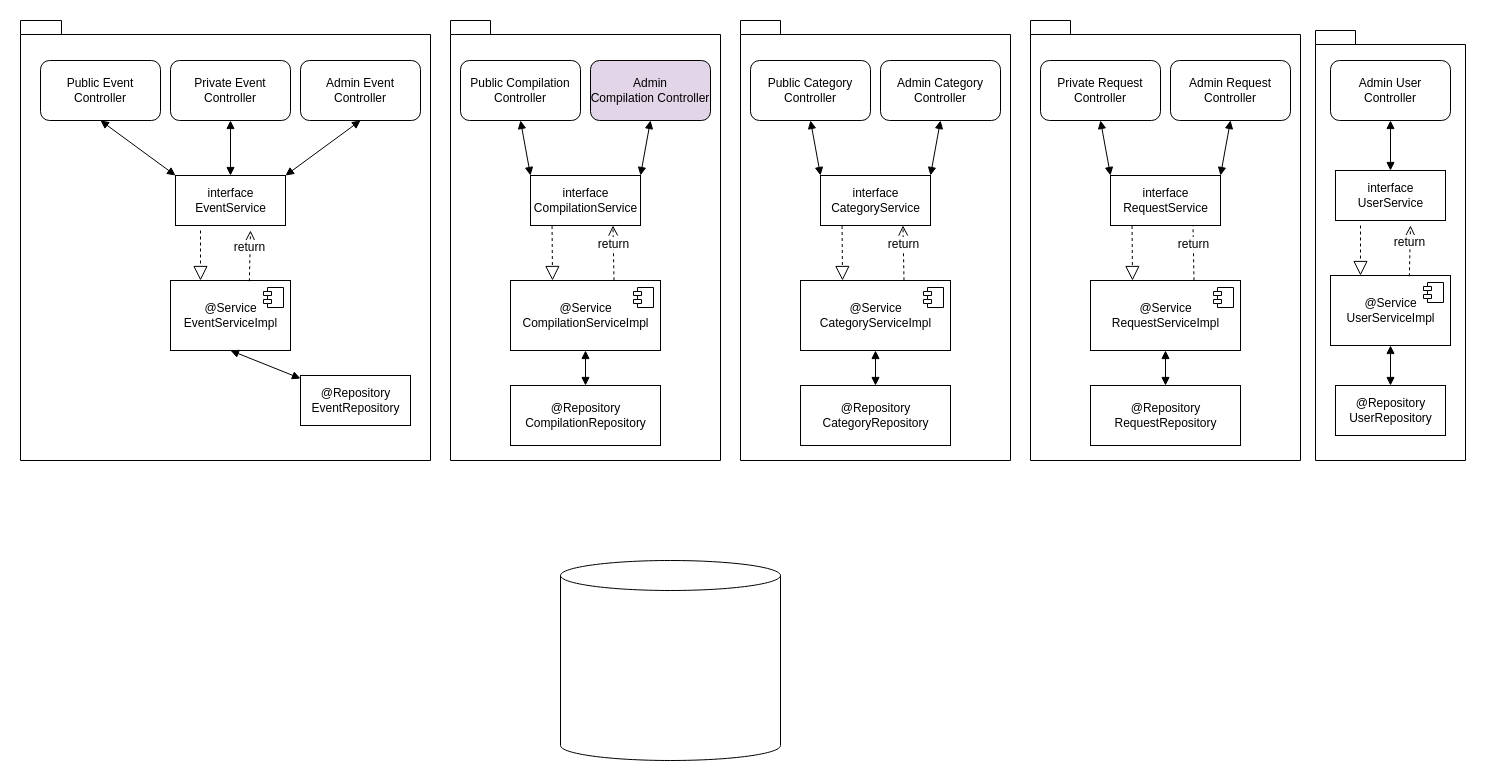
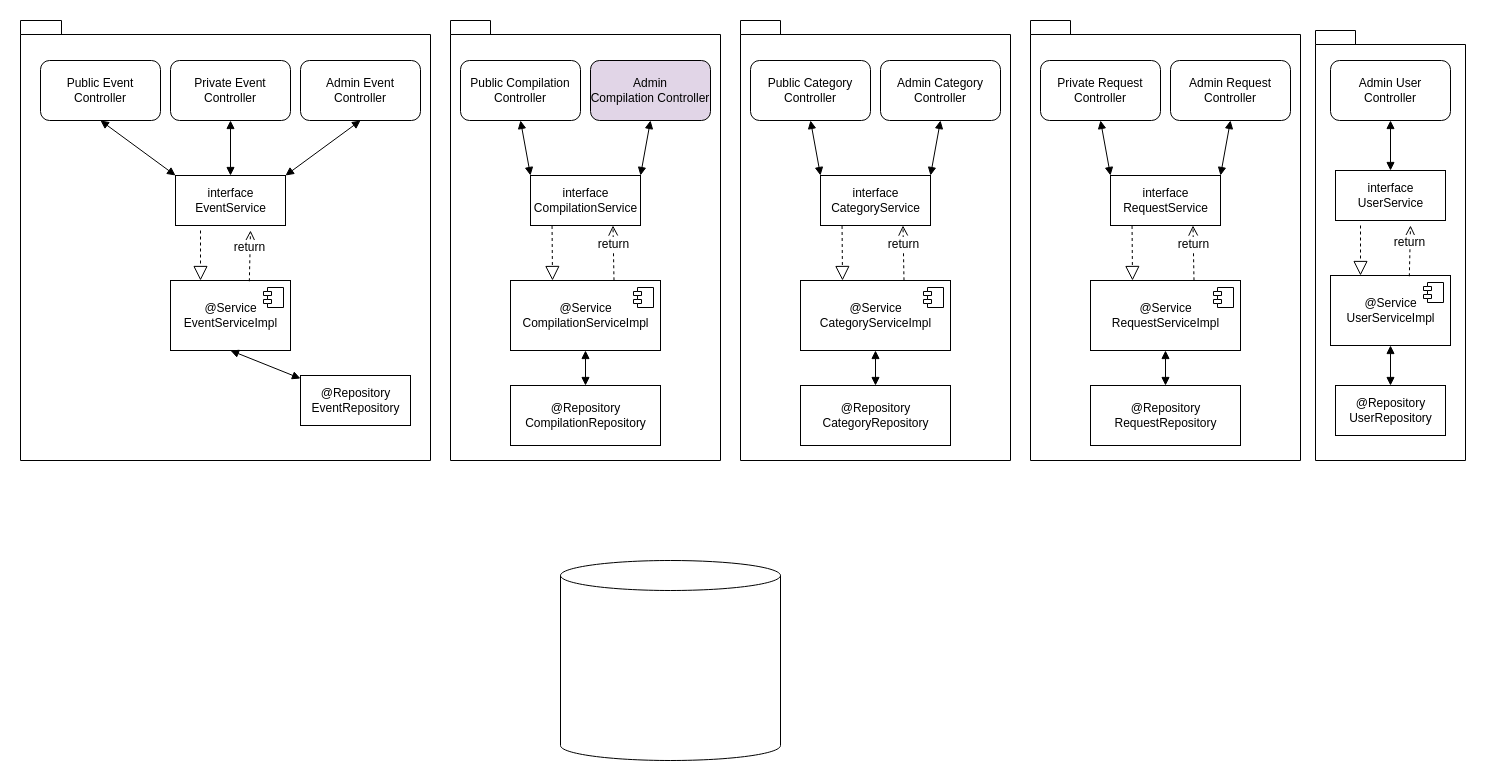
  <mxCell id="0" />
  <mxCell id="1" parent="0" />
  <mxCell id="2" value="" style="shape=folder;fontStyle=1;spacingTop=10;tabWidth=40;tabHeight=14;tabPosition=left;html=1;" vertex="1" parent="1"><mxGeometry x="20" y="20" width="410" height="440" as="geometry" /></mxCell>
  <mxCell id="3" value="&lt;h2&gt;&lt;br&gt;&lt;/h2&gt;" style="shape=folder;fontStyle=1;spacingTop=10;tabWidth=40;tabHeight=14;tabPosition=left;html=1;" vertex="1" parent="1"><mxGeometry x="1315" y="30" width="150" height="430" as="geometry" /></mxCell>
  <mxCell id="4" value="&lt;h2&gt;&lt;br&gt;&lt;/h2&gt;" style="shape=folder;fontStyle=1;spacingTop=10;tabWidth=40;tabHeight=14;tabPosition=left;html=1;" vertex="1" parent="1"><mxGeometry x="1030" y="20" width="270" height="440" as="geometry" /></mxCell>
  <mxCell id="5" value="&lt;h2&gt;&lt;br&gt;&lt;/h2&gt;" style="shape=folder;fontStyle=1;spacingTop=10;tabWidth=40;tabHeight=14;tabPosition=left;html=1;" vertex="1" parent="1"><mxGeometry x="740" y="20" width="270" height="440" as="geometry" /></mxCell>
  <mxCell id="6" value="&lt;h2&gt;&lt;br&gt;&lt;/h2&gt;" style="shape=folder;fontStyle=1;spacingTop=10;tabWidth=40;tabHeight=14;tabPosition=left;html=1;" vertex="1" parent="1"><mxGeometry x="450" y="20" width="270" height="440" as="geometry" /></mxCell>
  <mxCell id="7" value="Public Category Controller" style="rounded=1;whiteSpace=wrap;html=1;" vertex="1" parent="1"><mxGeometry x="750" y="60" width="120" height="60" as="geometry" /></mxCell>
  <mxCell id="8" value="Public Event Controller" style="rounded=1;whiteSpace=wrap;html=1;" vertex="1" parent="1"><mxGeometry x="40" y="60" width="120" height="60" as="geometry" /></mxCell>
  <mxCell id="9" value="Admin User Controller" style="rounded=1;whiteSpace=wrap;html=1;" vertex="1" parent="1"><mxGeometry x="1330" y="60" width="120" height="60" as="geometry" /></mxCell>
  <mxCell id="10" value="Admin Category Controller" style="rounded=1;whiteSpace=wrap;html=1;" vertex="1" parent="1"><mxGeometry x="880" y="60" width="120" height="60" as="geometry" /></mxCell>
  <mxCell id="11" value="Public Compilation Controller" style="rounded=1;whiteSpace=wrap;html=1;" vertex="1" parent="1"><mxGeometry x="460" y="60" width="120" height="60" as="geometry" /></mxCell>
  <mxCell id="12" value="Admin Event Controller" style="rounded=1;whiteSpace=wrap;html=1;" vertex="1" parent="1"><mxGeometry x="300" y="60" width="120" height="60" as="geometry" /></mxCell>
  <mxCell id="13" value="Admin Compilation&amp;nbsp;Controller" style="rounded=1;whiteSpace=wrap;html=1;fillColor=#e1d5e7;" vertex="1" parent="1"><mxGeometry x="590" y="60" width="120" height="60" as="geometry" /></mxCell>
  <mxCell id="14" value="Private Request Controller" style="rounded=1;whiteSpace=wrap;html=1;" vertex="1" parent="1"><mxGeometry x="1040" y="60" width="120" height="60" as="geometry" /></mxCell>
  <mxCell id="15" value="Private Event Controller" style="rounded=1;whiteSpace=wrap;html=1;" vertex="1" parent="1"><mxGeometry x="170" y="60" width="120" height="60" as="geometry" /></mxCell>
  <mxCell id="16" value="Admin Request Controller" style="rounded=1;whiteSpace=wrap;html=1;" vertex="1" parent="1"><mxGeometry x="1170" y="60" width="120" height="60" as="geometry" /></mxCell>
  <mxCell id="17" value="@Service&lt;span style=&quot;&quot;&gt;&lt;br&gt;EventServiceImpl&lt;br&gt;&lt;/span&gt;" style="html=1;dropTarget=0;strokeColor=default;fontFamily=Helvetica;fontSize=12;fontColor=default;fillColor=default;" vertex="1" parent="1"><mxGeometry x="170" y="280" width="120" height="70" as="geometry" /></mxCell>
  <mxCell id="18" value="" style="shape=module;jettyWidth=8;jettyHeight=4;strokeColor=default;fontFamily=Helvetica;fontSize=12;fontColor=default;fillColor=default;html=1;" vertex="1" parent="17"><mxGeometry x="1" width="20" height="20" relative="1" as="geometry"><mxPoint x="-27" y="7" as="offset" /></mxGeometry></mxCell>
  <mxCell id="19" value="interface&lt;br&gt;EventService" style="html=1;strokeColor=default;fontFamily=Helvetica;fontSize=12;fontColor=default;fillColor=default;" vertex="1" parent="1"><mxGeometry x="175" y="175" width="110" height="50" as="geometry" /></mxCell>
  <mxCell id="20" value="" style="shape=cylinder3;whiteSpace=wrap;html=1;boundedLbl=1;backgroundOutline=1;size=15;strokeColor=default;fontFamily=Helvetica;fontSize=12;fontColor=default;fillColor=default;" vertex="1" parent="1"><mxGeometry x="560" y="560" width="220" height="200" as="geometry" /></mxCell>
  <mxCell id="21" value="@Repository&lt;br&gt;EventRepository" style="html=1;strokeColor=default;fontFamily=Helvetica;fontSize=12;fontColor=default;fillColor=default;" vertex="1" parent="1"><mxGeometry x="300" y="375" width="110" height="50" as="geometry" /></mxCell>
  <mxCell id="22" value="" style="endArrow=block;dashed=1;endFill=0;endSize=12;html=1;rounded=0;fontFamily=Helvetica;fontSize=12;fontColor=default;entryX=0.25;entryY=0;entryDx=0;entryDy=0;" edge="1" parent="1" target="17"><mxGeometry width="160" relative="1" as="geometry"><mxPoint x="200" y="230" as="sourcePoint" /><mxPoint x="380" y="220" as="targetPoint" /></mxGeometry></mxCell>
  <mxCell id="23" value="" style="endArrow=block;startArrow=block;endFill=1;startFill=1;html=1;rounded=0;fontFamily=Helvetica;fontSize=12;fontColor=default;exitX=0.5;exitY=1;exitDx=0;exitDy=0;" edge="1" parent="1" source="15" target="19"><mxGeometry width="160" relative="1" as="geometry"><mxPoint x="220" y="120" as="sourcePoint" /><mxPoint x="380" y="120" as="targetPoint" /></mxGeometry></mxCell>
  <mxCell id="24" value="" style="endArrow=block;startArrow=block;endFill=1;startFill=1;html=1;rounded=0;fontFamily=Helvetica;fontSize=12;fontColor=default;exitX=0.5;exitY=1;exitDx=0;exitDy=0;entryX=1;entryY=0;entryDx=0;entryDy=0;" edge="1" parent="1" source="12" target="19"><mxGeometry width="160" relative="1" as="geometry"><mxPoint x="240" y="130" as="sourcePoint" /><mxPoint x="240" y="185" as="targetPoint" /></mxGeometry></mxCell>
  <mxCell id="25" value="" style="endArrow=block;startArrow=block;endFill=1;startFill=1;html=1;rounded=0;fontFamily=Helvetica;fontSize=12;fontColor=default;exitX=0.5;exitY=1;exitDx=0;exitDy=0;entryX=0;entryY=0;entryDx=0;entryDy=0;" edge="1" parent="1" source="8" target="19"><mxGeometry width="160" relative="1" as="geometry"><mxPoint x="240" y="130" as="sourcePoint" /><mxPoint x="240" y="185" as="targetPoint" /></mxGeometry></mxCell>
  <mxCell id="26" value="return" style="html=1;verticalAlign=bottom;endArrow=open;dashed=1;endSize=8;rounded=0;fontFamily=Helvetica;fontSize=12;fontColor=default;exitX=0.657;exitY=0.011;exitDx=0;exitDy=0;exitPerimeter=0;" edge="1" parent="1" source="17"><mxGeometry relative="1" as="geometry"><mxPoint x="400" y="250" as="sourcePoint" /><mxPoint x="250" y="230" as="targetPoint" /></mxGeometry></mxCell>
  <mxCell id="27" value="@Service&lt;span style=&quot;&quot;&gt;&lt;br&gt;&lt;/span&gt;&lt;span style=&quot;&quot;&gt;Compilation&lt;/span&gt;&lt;span style=&quot;&quot;&gt;ServiceImpl&lt;br&gt;&lt;/span&gt;" style="html=1;dropTarget=0;strokeColor=default;fontFamily=Helvetica;fontSize=12;fontColor=default;fillColor=default;" vertex="1" parent="1"><mxGeometry x="510" y="280" width="150" height="70" as="geometry" /></mxCell>
  <mxCell id="28" value="" style="shape=module;jettyWidth=8;jettyHeight=4;strokeColor=default;fontFamily=Helvetica;fontSize=12;fontColor=default;fillColor=default;html=1;" vertex="1" parent="27"><mxGeometry x="1" width="20" height="20" relative="1" as="geometry"><mxPoint x="-27" y="7" as="offset" /></mxGeometry></mxCell>
  <mxCell id="29" value="interface&lt;br&gt;&lt;span style=&quot;&quot;&gt;Compilation&lt;/span&gt;Service" style="html=1;strokeColor=default;fontFamily=Helvetica;fontSize=12;fontColor=default;fillColor=default;" vertex="1" parent="1"><mxGeometry x="530" y="175" width="110" height="50" as="geometry" /></mxCell>
  <mxCell id="30" value="@Repository&lt;br&gt;&lt;span style=&quot;&quot;&gt;Compilation&lt;/span&gt;Repository" style="html=1;strokeColor=default;fontFamily=Helvetica;fontSize=12;fontColor=default;fillColor=default;" vertex="1" parent="1"><mxGeometry x="510" y="385" width="150" height="60" as="geometry" /></mxCell>
  <mxCell id="31" value="" style="endArrow=block;dashed=1;endFill=0;endSize=12;html=1;rounded=0;fontFamily=Helvetica;fontSize=12;fontColor=default;exitX=0.196;exitY=1.01;exitDx=0;exitDy=0;exitPerimeter=0;" edge="1" parent="1" source="29"><mxGeometry width="160" relative="1" as="geometry"><mxPoint x="555" y="230" as="sourcePoint" /><mxPoint x="552" y="280" as="targetPoint" /></mxGeometry></mxCell>
  <mxCell id="32" value="" style="endArrow=block;startArrow=block;endFill=1;startFill=1;html=1;rounded=0;fontFamily=Helvetica;fontSize=12;fontColor=default;exitX=0.5;exitY=1;exitDx=0;exitDy=0;entryX=1;entryY=0;entryDx=0;entryDy=0;" edge="1" parent="1" target="29" source="13"><mxGeometry width="160" relative="1" as="geometry"><mxPoint x="590" y="120" as="sourcePoint" /><mxPoint x="740" y="120" as="targetPoint" /></mxGeometry></mxCell>
  <mxCell id="33" value="" style="endArrow=block;startArrow=block;endFill=1;startFill=1;html=1;rounded=0;fontFamily=Helvetica;fontSize=12;fontColor=default;exitX=0.5;exitY=1;exitDx=0;exitDy=0;entryX=0;entryY=0;entryDx=0;entryDy=0;" edge="1" parent="1" target="29" source="11"><mxGeometry width="160" relative="1" as="geometry"><mxPoint x="460" y="120" as="sourcePoint" /><mxPoint x="600" y="185" as="targetPoint" /></mxGeometry></mxCell>
  <mxCell id="34" value="return" style="html=1;verticalAlign=bottom;endArrow=open;dashed=1;endSize=8;rounded=0;fontFamily=Helvetica;fontSize=12;fontColor=default;exitX=0.69;exitY=-0.003;exitDx=0;exitDy=0;exitPerimeter=0;entryX=0.75;entryY=1;entryDx=0;entryDy=0;" edge="1" parent="1" source="27" target="29"><mxGeometry relative="1" as="geometry"><mxPoint x="755" y="250" as="sourcePoint" /><mxPoint x="605" y="230" as="targetPoint" /></mxGeometry></mxCell>
  <mxCell id="35" value="" style="endArrow=block;startArrow=block;endFill=1;startFill=1;html=1;rounded=0;fontFamily=Helvetica;fontSize=12;fontColor=default;entryX=0.5;entryY=1;entryDx=0;entryDy=0;exitX=0.5;exitY=0;exitDx=0;exitDy=0;" edge="1" parent="1" source="30" target="27"><mxGeometry width="160" relative="1" as="geometry"><mxPoint x="485" y="370" as="sourcePoint" /><mxPoint x="645" y="370" as="targetPoint" /></mxGeometry></mxCell>
  <mxCell id="36" value="" style="endArrow=block;startArrow=block;endFill=1;startFill=1;html=1;rounded=0;fontFamily=Helvetica;fontSize=12;fontColor=default;exitX=0.5;exitY=1;exitDx=0;exitDy=0;" edge="1" parent="1" source="17" target="21"><mxGeometry width="160" relative="1" as="geometry"><mxPoint x="595" y="400" as="sourcePoint" /><mxPoint x="595" y="360" as="targetPoint" /></mxGeometry></mxCell>
  <mxCell id="37" value="@Service&lt;span style=&quot;&quot;&gt;&lt;br&gt;&lt;/span&gt;&lt;span style=&quot;&quot;&gt;Category&lt;/span&gt;&lt;span style=&quot;&quot;&gt;ServiceImpl&lt;br&gt;&lt;/span&gt;" style="html=1;dropTarget=0;strokeColor=default;fontFamily=Helvetica;fontSize=12;fontColor=default;fillColor=default;" vertex="1" parent="1"><mxGeometry x="800" y="280" width="150" height="70" as="geometry" /></mxCell>
  <mxCell id="38" value="" style="shape=module;jettyWidth=8;jettyHeight=4;strokeColor=default;fontFamily=Helvetica;fontSize=12;fontColor=default;fillColor=default;html=1;" vertex="1" parent="37"><mxGeometry x="1" width="20" height="20" relative="1" as="geometry"><mxPoint x="-27" y="7" as="offset" /></mxGeometry></mxCell>
  <mxCell id="39" value="interface&lt;br&gt;&lt;span style=&quot;&quot;&gt;Category&lt;/span&gt;Service" style="html=1;strokeColor=default;fontFamily=Helvetica;fontSize=12;fontColor=default;fillColor=default;" vertex="1" parent="1"><mxGeometry x="820" y="175" width="110" height="50" as="geometry" /></mxCell>
  <mxCell id="40" value="@Repository&lt;br&gt;&lt;span style=&quot;&quot;&gt;Category&lt;/span&gt;Repository" style="html=1;strokeColor=default;fontFamily=Helvetica;fontSize=12;fontColor=default;fillColor=default;" vertex="1" parent="1"><mxGeometry x="800" y="385" width="150" height="60" as="geometry" /></mxCell>
  <mxCell id="41" value="" style="endArrow=block;dashed=1;endFill=0;endSize=12;html=1;rounded=0;fontFamily=Helvetica;fontSize=12;fontColor=default;exitX=0.196;exitY=1.01;exitDx=0;exitDy=0;exitPerimeter=0;" edge="1" parent="1" source="39"><mxGeometry width="160" relative="1" as="geometry"><mxPoint x="845" y="230" as="sourcePoint" /><mxPoint x="842" y="280" as="targetPoint" /></mxGeometry></mxCell>
  <mxCell id="42" value="" style="endArrow=block;startArrow=block;endFill=1;startFill=1;html=1;rounded=0;fontFamily=Helvetica;fontSize=12;fontColor=default;exitX=0.5;exitY=1;exitDx=0;exitDy=0;entryX=1;entryY=0;entryDx=0;entryDy=0;" edge="1" parent="1" target="39"><mxGeometry width="160" relative="1" as="geometry"><mxPoint x="940" y="120" as="sourcePoint" /><mxPoint x="1030" y="120" as="targetPoint" /></mxGeometry></mxCell>
  <mxCell id="43" value="" style="endArrow=block;startArrow=block;endFill=1;startFill=1;html=1;rounded=0;fontFamily=Helvetica;fontSize=12;fontColor=default;exitX=0.5;exitY=1;exitDx=0;exitDy=0;entryX=0;entryY=0;entryDx=0;entryDy=0;" edge="1" parent="1" target="39"><mxGeometry width="160" relative="1" as="geometry"><mxPoint x="810" y="120" as="sourcePoint" /><mxPoint x="890" y="185" as="targetPoint" /></mxGeometry></mxCell>
  <mxCell id="44" value="return" style="html=1;verticalAlign=bottom;endArrow=open;dashed=1;endSize=8;rounded=0;fontFamily=Helvetica;fontSize=12;fontColor=default;exitX=0.69;exitY=-0.003;exitDx=0;exitDy=0;exitPerimeter=0;entryX=0.75;entryY=1;entryDx=0;entryDy=0;" edge="1" parent="1" source="37" target="39"><mxGeometry relative="1" as="geometry"><mxPoint x="1045" y="250" as="sourcePoint" /><mxPoint x="895" y="230" as="targetPoint" /></mxGeometry></mxCell>
  <mxCell id="45" value="" style="endArrow=block;startArrow=block;endFill=1;startFill=1;html=1;rounded=0;fontFamily=Helvetica;fontSize=12;fontColor=default;entryX=0.5;entryY=1;entryDx=0;entryDy=0;exitX=0.5;exitY=0;exitDx=0;exitDy=0;" edge="1" parent="1" source="40" target="37"><mxGeometry width="160" relative="1" as="geometry"><mxPoint x="775" y="370" as="sourcePoint" /><mxPoint x="935" y="370" as="targetPoint" /></mxGeometry></mxCell>
  <mxCell id="46" value="@Service&lt;span style=&quot;&quot;&gt;&lt;br&gt;&lt;/span&gt;&lt;span style=&quot;&quot;&gt;Request&lt;/span&gt;&lt;span style=&quot;&quot;&gt;ServiceImpl&lt;br&gt;&lt;/span&gt;" style="html=1;dropTarget=0;strokeColor=default;fontFamily=Helvetica;fontSize=12;fontColor=default;fillColor=default;" vertex="1" parent="1"><mxGeometry x="1090" y="280" width="150" height="70" as="geometry" /></mxCell>
  <mxCell id="47" value="" style="shape=module;jettyWidth=8;jettyHeight=4;strokeColor=default;fontFamily=Helvetica;fontSize=12;fontColor=default;fillColor=default;html=1;" vertex="1" parent="46"><mxGeometry x="1" width="20" height="20" relative="1" as="geometry"><mxPoint x="-27" y="7" as="offset" /></mxGeometry></mxCell>
  <mxCell id="48" value="interface&lt;br&gt;&lt;span style=&quot;&quot;&gt;Request&lt;/span&gt;Service" style="html=1;strokeColor=default;fontFamily=Helvetica;fontSize=12;fontColor=default;fillColor=default;" vertex="1" parent="1"><mxGeometry x="1110" y="175" width="110" height="50" as="geometry" /></mxCell>
  <mxCell id="49" value="@Repository&lt;br&gt;&lt;span style=&quot;&quot;&gt;Request&lt;/span&gt;Repository" style="html=1;strokeColor=default;fontFamily=Helvetica;fontSize=12;fontColor=default;fillColor=default;" vertex="1" parent="1"><mxGeometry x="1090" y="385" width="150" height="60" as="geometry" /></mxCell>
  <mxCell id="50" value="" style="endArrow=block;dashed=1;endFill=0;endSize=12;html=1;rounded=0;fontFamily=Helvetica;fontSize=12;fontColor=default;exitX=0.196;exitY=1.01;exitDx=0;exitDy=0;exitPerimeter=0;" edge="1" parent="1" source="48"><mxGeometry width="160" relative="1" as="geometry"><mxPoint x="1135" y="230" as="sourcePoint" /><mxPoint x="1132" y="280" as="targetPoint" /></mxGeometry></mxCell>
  <mxCell id="51" value="" style="endArrow=block;startArrow=block;endFill=1;startFill=1;html=1;rounded=0;fontFamily=Helvetica;fontSize=12;fontColor=default;exitX=0.5;exitY=1;exitDx=0;exitDy=0;entryX=1;entryY=0;entryDx=0;entryDy=0;" edge="1" parent="1" target="48"><mxGeometry width="160" relative="1" as="geometry"><mxPoint x="1230" y="120" as="sourcePoint" /><mxPoint x="1320" y="120" as="targetPoint" /></mxGeometry></mxCell>
  <mxCell id="52" value="" style="endArrow=block;startArrow=block;endFill=1;startFill=1;html=1;rounded=0;fontFamily=Helvetica;fontSize=12;fontColor=default;exitX=0.5;exitY=1;exitDx=0;exitDy=0;entryX=0;entryY=0;entryDx=0;entryDy=0;" edge="1" parent="1" target="48"><mxGeometry width="160" relative="1" as="geometry"><mxPoint x="1100" y="120" as="sourcePoint" /><mxPoint x="1180" y="185" as="targetPoint" /></mxGeometry></mxCell>
- <mxCell id="53" value="return" style="html=1;verticalAlign=bottom;endArrow=none;dashed=1;endSize=8;rounded=0;fontFamily=Helvetica;fontSize=12;fontColor=default;exitX=0.69;exitY=-0.003;exitDx=0;exitDy=0;exitPerimeter=0;entryX=0.75;entryY=1;entryDx=0;entryDy=0;" edge="1" parent="1" source="46" target="48"><mxGeometry relative="1" as="geometry"><mxPoint x="1335" y="250" as="sourcePoint" /><mxPoint x="1185" y="230" as="targetPoint" /></mxGeometry></mxCell>
+ <mxCell id="53" value="return" style="html=1;verticalAlign=bottom;endArrow=open;dashed=1;endSize=8;rounded=0;fontFamily=Helvetica;fontSize=12;fontColor=default;exitX=0.69;exitY=-0.003;exitDx=0;exitDy=0;exitPerimeter=0;entryX=0.75;entryY=1;entryDx=0;entryDy=0;" edge="1" parent="1" source="46" target="48"><mxGeometry relative="1" as="geometry"><mxPoint x="1335" y="250" as="sourcePoint" /><mxPoint x="1185" y="230" as="targetPoint" /></mxGeometry></mxCell>
  <mxCell id="54" value="" style="endArrow=block;startArrow=block;endFill=1;startFill=1;html=1;rounded=0;fontFamily=Helvetica;fontSize=12;fontColor=default;entryX=0.5;entryY=1;entryDx=0;entryDy=0;exitX=0.5;exitY=0;exitDx=0;exitDy=0;" edge="1" parent="1" source="49" target="46"><mxGeometry width="160" relative="1" as="geometry"><mxPoint x="1065" y="370" as="sourcePoint" /><mxPoint x="1225" y="370" as="targetPoint" /></mxGeometry></mxCell>
  <mxCell id="55" value="@Service&lt;span style=&quot;&quot;&gt;&lt;br&gt;UserServiceImpl&lt;br&gt;&lt;/span&gt;" style="html=1;dropTarget=0;strokeColor=default;fontFamily=Helvetica;fontSize=12;fontColor=default;fillColor=default;" vertex="1" parent="1"><mxGeometry x="1330" y="275" width="120" height="70" as="geometry" /></mxCell>
  <mxCell id="56" value="" style="shape=module;jettyWidth=8;jettyHeight=4;strokeColor=default;fontFamily=Helvetica;fontSize=12;fontColor=default;fillColor=default;html=1;" vertex="1" parent="55"><mxGeometry x="1" width="20" height="20" relative="1" as="geometry"><mxPoint x="-27" y="7" as="offset" /></mxGeometry></mxCell>
  <mxCell id="57" value="interface&lt;br&gt;UserService" style="html=1;strokeColor=default;fontFamily=Helvetica;fontSize=12;fontColor=default;fillColor=default;" vertex="1" parent="1"><mxGeometry x="1335" y="170" width="110" height="50" as="geometry" /></mxCell>
  <mxCell id="58" value="@Repository&lt;br&gt;UserRepository" style="html=1;strokeColor=default;fontFamily=Helvetica;fontSize=12;fontColor=default;fillColor=default;" vertex="1" parent="1"><mxGeometry x="1335" y="385" width="110" height="50" as="geometry" /></mxCell>
  <mxCell id="59" value="" style="endArrow=block;dashed=1;endFill=0;endSize=12;html=1;rounded=0;fontFamily=Helvetica;fontSize=12;fontColor=default;entryX=0.25;entryY=0;entryDx=0;entryDy=0;" edge="1" parent="1" target="55"><mxGeometry width="160" relative="1" as="geometry"><mxPoint x="1360" y="225" as="sourcePoint" /><mxPoint x="1540" y="215" as="targetPoint" /></mxGeometry></mxCell>
  <mxCell id="60" value="" style="endArrow=block;startArrow=block;endFill=1;startFill=1;html=1;rounded=0;fontFamily=Helvetica;fontSize=12;fontColor=default;" edge="1" parent="1" target="57"><mxGeometry width="160" relative="1" as="geometry"><mxPoint x="1390" y="120" as="sourcePoint" /><mxPoint x="1540" y="115" as="targetPoint" /></mxGeometry></mxCell>
  <mxCell id="61" value="return" style="html=1;verticalAlign=bottom;endArrow=open;dashed=1;endSize=8;rounded=0;fontFamily=Helvetica;fontSize=12;fontColor=default;exitX=0.657;exitY=0.011;exitDx=0;exitDy=0;exitPerimeter=0;" edge="1" parent="1" source="55"><mxGeometry relative="1" as="geometry"><mxPoint x="1560" y="245" as="sourcePoint" /><mxPoint x="1410" y="225" as="targetPoint" /></mxGeometry></mxCell>
  <mxCell id="62" value="" style="endArrow=block;startArrow=block;endFill=1;startFill=1;html=1;rounded=0;fontFamily=Helvetica;fontSize=12;fontColor=default;exitX=0.5;exitY=1;exitDx=0;exitDy=0;" edge="1" parent="1" source="55" target="58"><mxGeometry width="160" relative="1" as="geometry"><mxPoint x="1755" y="395" as="sourcePoint" /><mxPoint x="1755" y="355" as="targetPoint" /></mxGeometry></mxCell>
